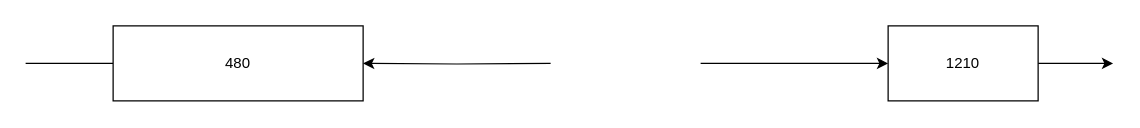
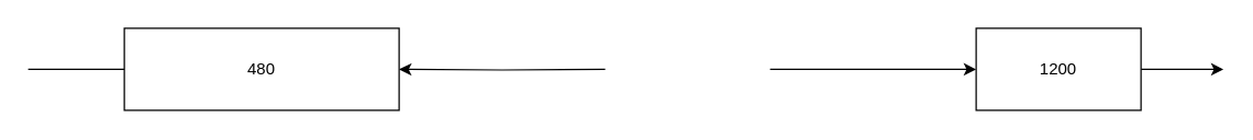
  <mxCell id="0" />
  <mxCell id="1" parent="0" />
  <mxCell id="2" value="" style="endArrow=none;html=1;" parent="1" target="3" edge="1"><mxGeometry width="50" height="50" relative="1" as="geometry"><mxPoint x="20" y="50" as="sourcePoint" /><mxPoint x="690" y="50" as="targetPoint" /></mxGeometry></mxCell>
  <mxCell id="3" value="480" style="rounded=0;whiteSpace=wrap;html=1;" parent="1" vertex="1"><mxGeometry x="90" y="20" width="200" height="60" as="geometry" /></mxCell>
  <mxCell id="4" style="edgeStyle=orthogonalEdgeStyle;rounded=0;orthogonalLoop=1;jettySize=auto;html=1;exitX=0;exitY=0.5;exitDx=0;exitDy=0;entryX=1;entryY=0.5;entryDx=0;entryDy=0;" parent="1" target="3" edge="1"><mxGeometry relative="1" as="geometry"><mxPoint x="440" y="50" as="sourcePoint" /></mxGeometry></mxCell>
  <mxCell id="5" style="edgeStyle=orthogonalEdgeStyle;rounded=0;orthogonalLoop=1;jettySize=auto;html=1;exitX=1;exitY=0.5;exitDx=0;exitDy=0;" parent="1" edge="1"><mxGeometry relative="1" as="geometry"><mxPoint x="710" y="50" as="targetPoint" /><mxPoint x="560" y="50" as="sourcePoint" /></mxGeometry></mxCell>
  <mxCell id="6" style="edgeStyle=orthogonalEdgeStyle;rounded=0;orthogonalLoop=1;jettySize=auto;html=1;exitX=1;exitY=0.5;exitDx=0;exitDy=0;" parent="1" source="7" edge="1"><mxGeometry relative="1" as="geometry"><mxPoint x="890" y="50" as="targetPoint" /></mxGeometry></mxCell>
- <mxCell id="7" value="1210" style="rounded=0;whiteSpace=wrap;html=1;" parent="1" vertex="1"><mxGeometry x="710" y="20" width="120" height="60" as="geometry" /></mxCell>
+ <mxCell id="7" value="1200" style="rounded=0;whiteSpace=wrap;html=1;" parent="1" vertex="1"><mxGeometry x="710" y="20" width="120" height="60" as="geometry" /></mxCell>
